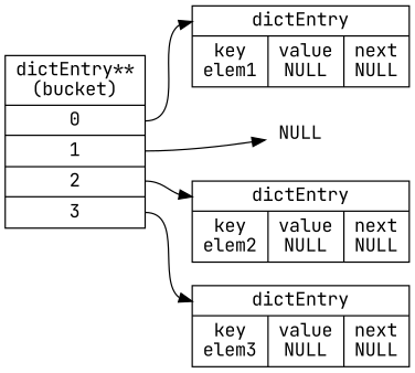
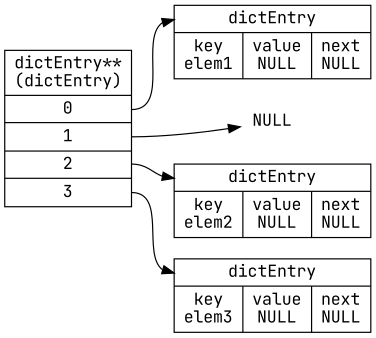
  digraph {
    fontname="JetBrains Mono"
    rankdir=LR
    node [fontname="JetBrains Mono" shape=record]
    edge [fontname="JetBrains Mono" headport=head]
-   n1 [label="<head>dictEntry**\n(bucket) |<table0> 0 |<table1> 1 |<table2> 2 |<table3> 3 "]
+   n1 [label="<head>dictEntry**\n(dictEntry) |<table0> 0 |<table1> 1 |<table2> 2 |<table3> 3 "]
    n2 [label="<head>dictEntry |{<key>key\nelem1 |<value>value\nNULL |<next>next\nNULL}"]
    n3 [label="<head>dictEntry |{<key>key\nelem2 |<value>value\nNULL |<next>next\nNULL}"]
    n4 [label="<head>dictEntry |{<key>key\nelem3 |<value>value\nNULL |<next>next\nNULL}"]
    n5 [label=NULL shape=plaintext]
    n1 -> n2 [tailport=table0]
    n1 -> n3 [tailport=table2]
    n1 -> n4 [tailport=table3]
    n1 -> n5 [tailport=table1]
  }
